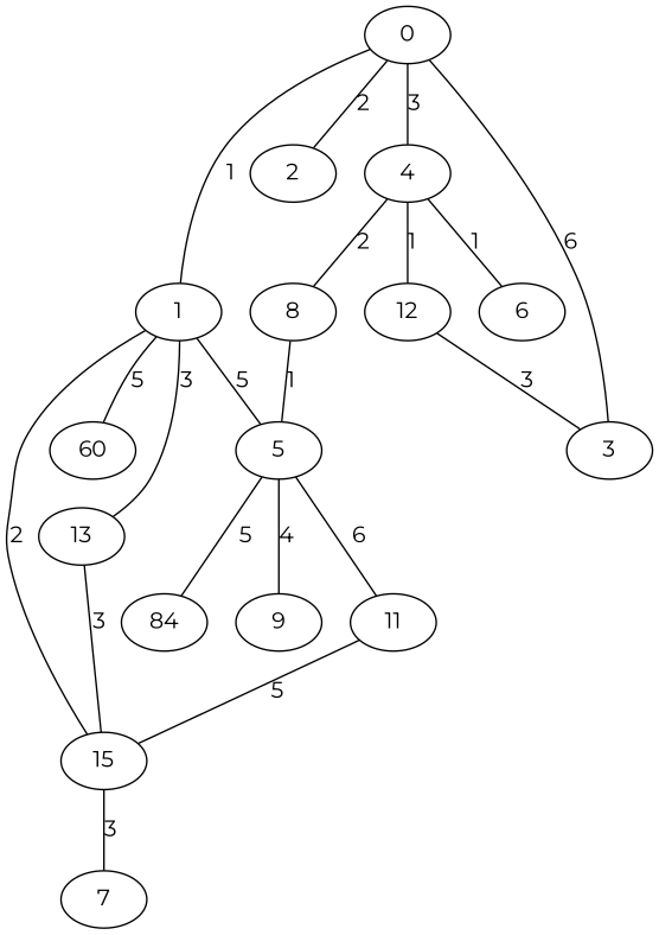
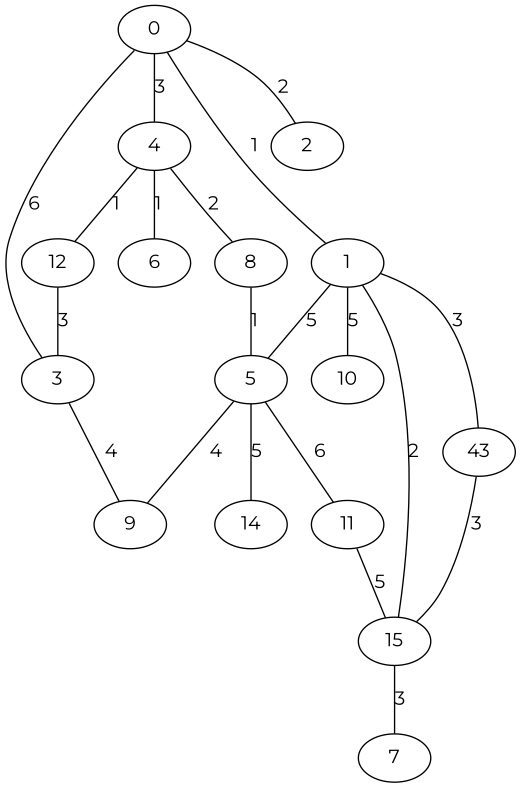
  graph {
    fontname=Montserrat
    node [fontname=Montserrat habit=9 x=5 y=4]
    edge [fontname=Montserrat weight=5]
    0 [x=4]
    1 [habit=3 y=7]
    2 [base=2 habit=1 x=1]
    3 [habit=3 x=3 y=2]
    4 [habit=4 x=6 y=3]
    5 [habit=3 x=7 y=6]
-   10 [habit=10 x=4 y=10 label=60]
-   13 [habit=8 x=3 y=9]
+   10 [habit=10 x=4 y=10]
+   13 [habit=8 x=3 y=9 label=43]
    15 [habit=10 x=8 y=7]
    9 [habit=7]
    6 [base=1 habit=11 x=8 y=1]
    8 [x=8]
    12 [habit=2 y=1]
    11 [habit=6 x=10 y=8]
-   14 [habit=8 x=6 y=9 label=84]
+   14 [habit=8 x=6 y=9]
    7 [x=9 y=5]
    0 -- 1 [label=1]
    0 -- 2 [label=2 weight=2]
    0 -- 3 [label=6 weight=6]
    0 -- 4 [label=3 weight=3]
    1 -- 5 [label=5]
    1 -- 10 [label=5]
    1 -- 13 [label=3 weight=3]
    1 -- 15 [label=2 weight=2]
+   3 -- 9 [label=4 weight=4]
    4 -- 6 [label=1 weight=1]
    4 -- 8 [label=2 weight=2]
    4 -- 12 [label=1 weight=1]
    5 -- 9 [label=4 weight=4]
    5 -- 11 [label=6 weight=6]
    5 -- 14 [label=5]
    13 -- 15 [label=3 weight=3]
    15 -- 7 [label=3 weight=3]
    8 -- 5 [label=1 weight=1]
    12 -- 3 [label=3 weight=3]
    11 -- 15 [label=5]
  }
